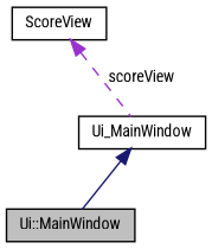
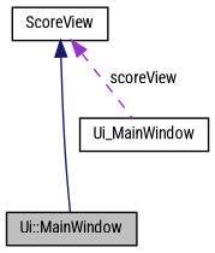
  digraph {
    fontname="Roboto Condensed"
    node [color=black fillcolor=white fontname="Roboto Condensed" fontsize=10 shape=record style=filled]
    edge [dir=back fontname="Roboto Condensed" fontsize=10 labelfontname=Helvetica labelfontsize=10]
    n1 [fillcolor=grey75 fontcolor=black height=0.2 label="Ui::MainWindow" width=0.4]
    n2 [height=0.2 label=Ui_MainWindow width=0.4]
    n3 [height=0.2 label=ScoreView width=0.4]
-   n2 -> n1 [color=midnightblue style=solid]
+   n3 -> n1 [color=midnightblue style=solid]
    n3 -> n2 [color=darkorchid3 label=" scoreView" style=dashed]
  }
